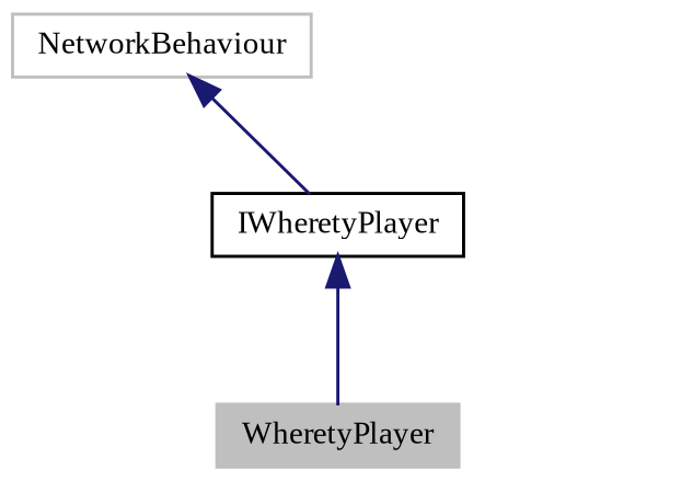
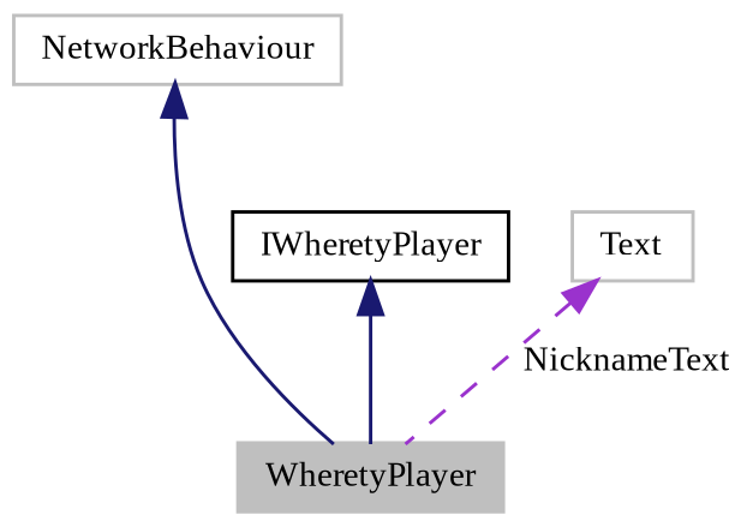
  digraph {
    fontname="Liberation Serif"
    node [color=grey75 fillcolor=white fontname="Liberation Serif" fontsize=10 shape=record style=filled]
    edge [color=midnightblue dir=back fontname="Liberation Serif" fontsize=10 labelfontname=Helvetica labelfontsize=10 style=solid]
    n1 [fillcolor=grey75 fontcolor=black height=0.2 label=WheretyPlayer width=0.4]
    n2 [height=0.2 label=NetworkBehaviour width=0.4]
    n3 [color=black height=0.2 label=IWheretyPlayer width=0.4]
-   n2 -> n3
+   n4 [height=0.2 label=Text width=0.4]
+   n2 -> n1
    n3 -> n1
+   n4 -> n1 [color=darkorchid3 label=" NicknameText" style=dashed]
  }
